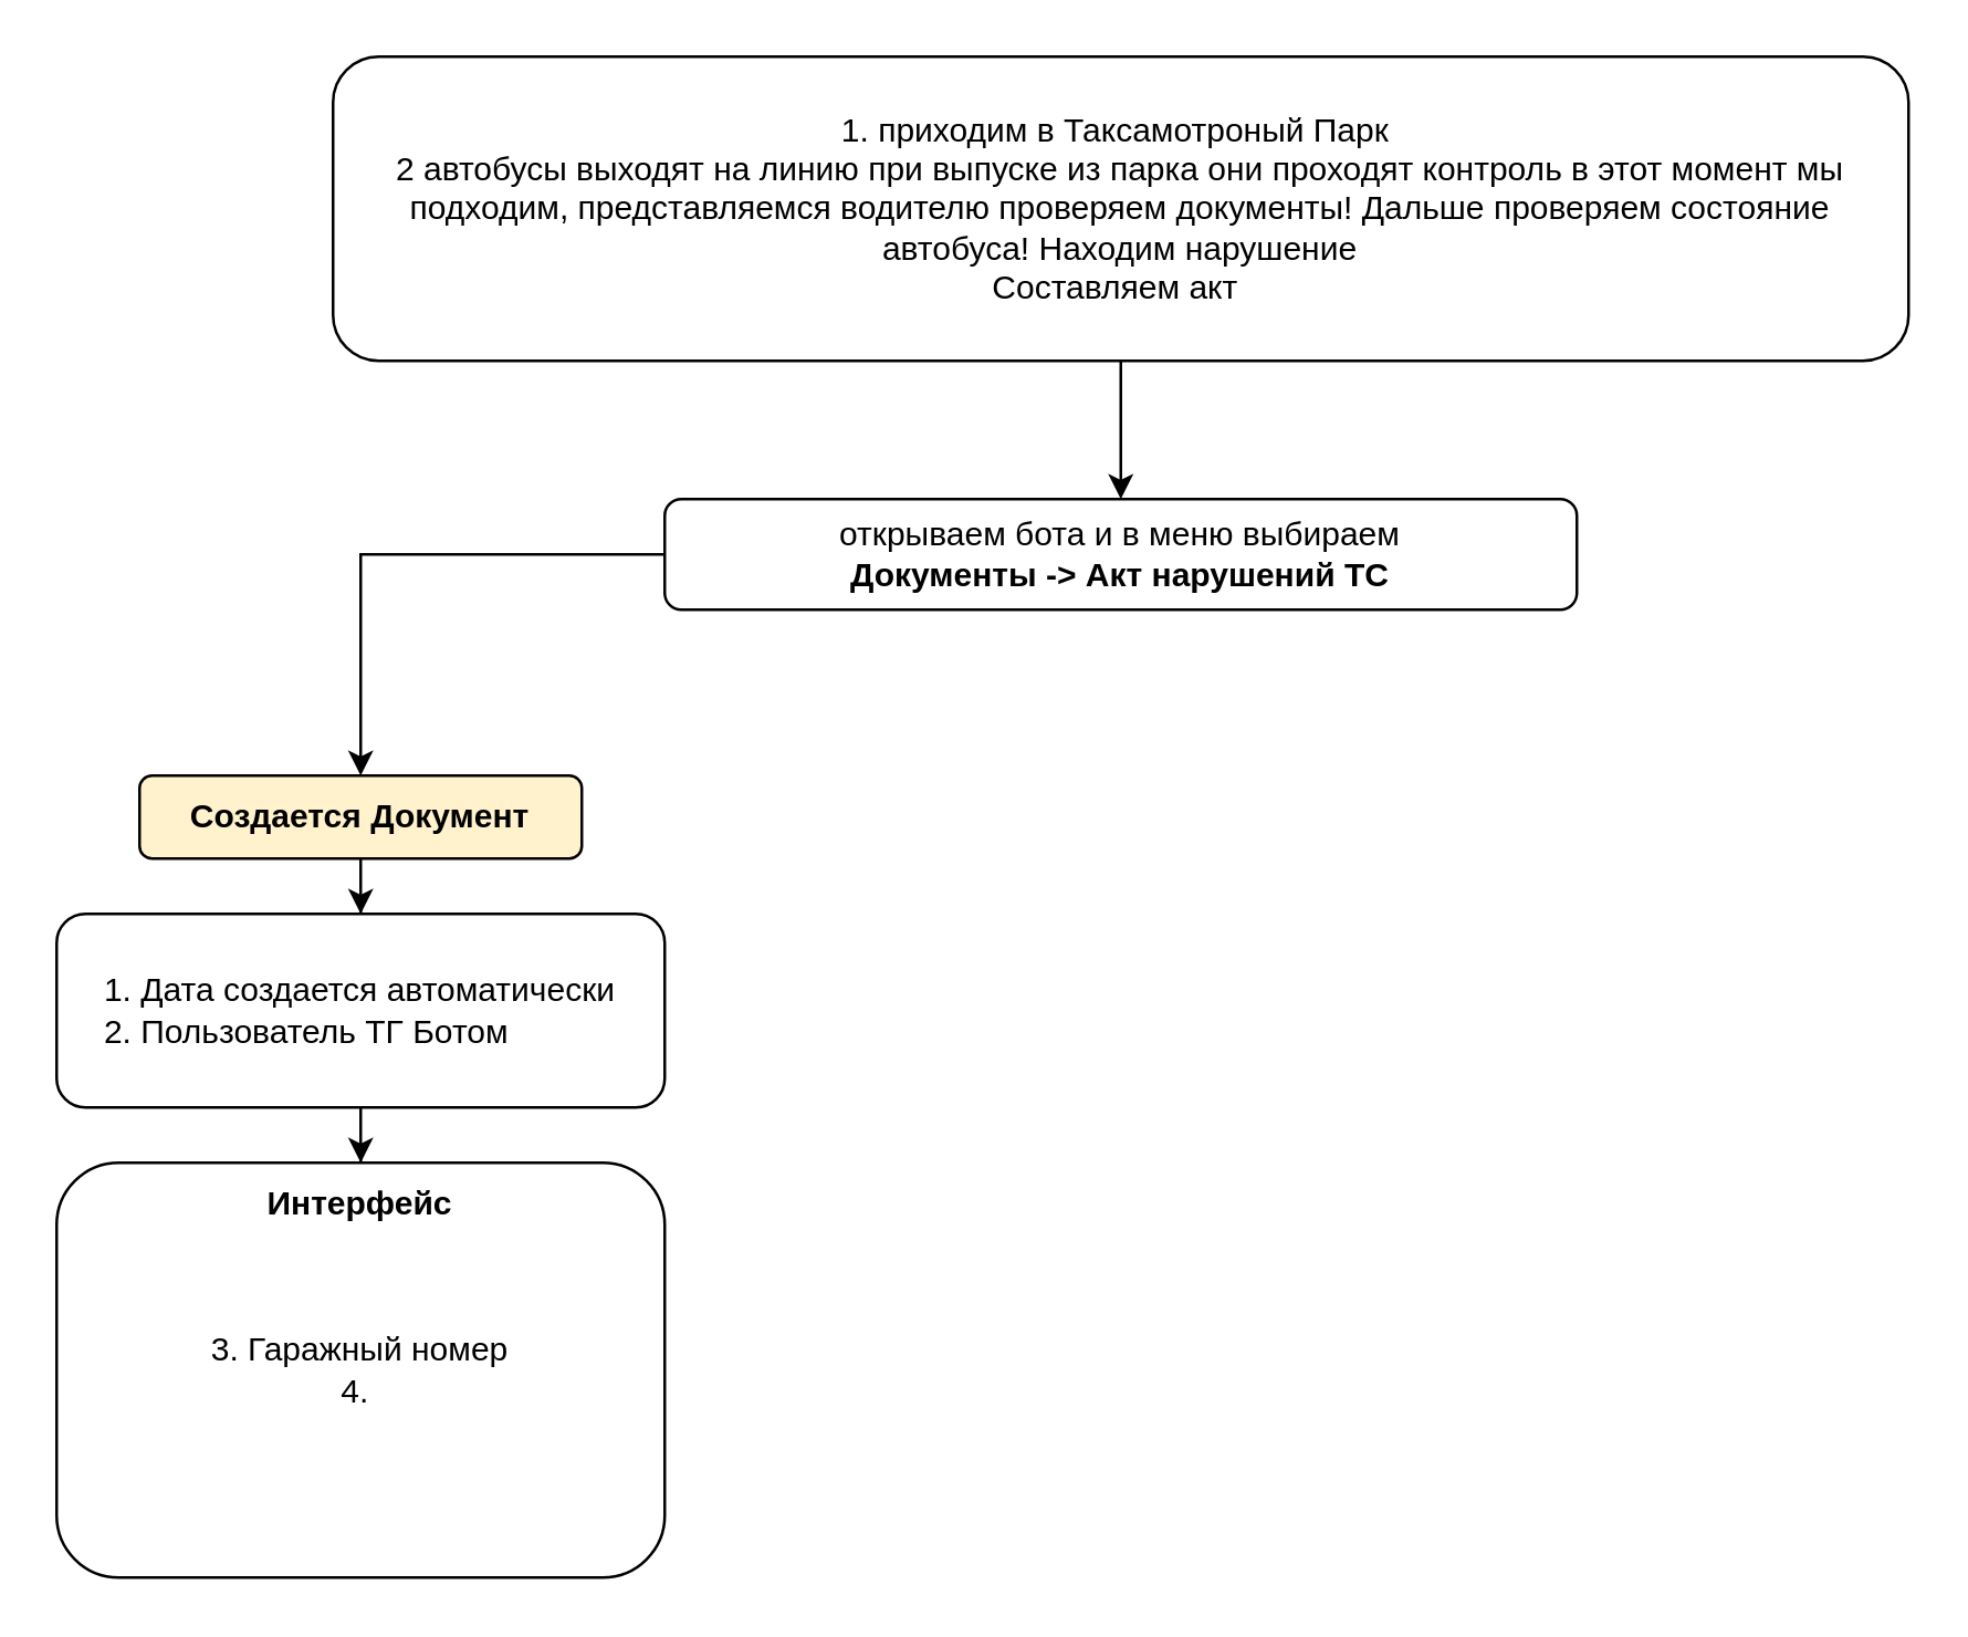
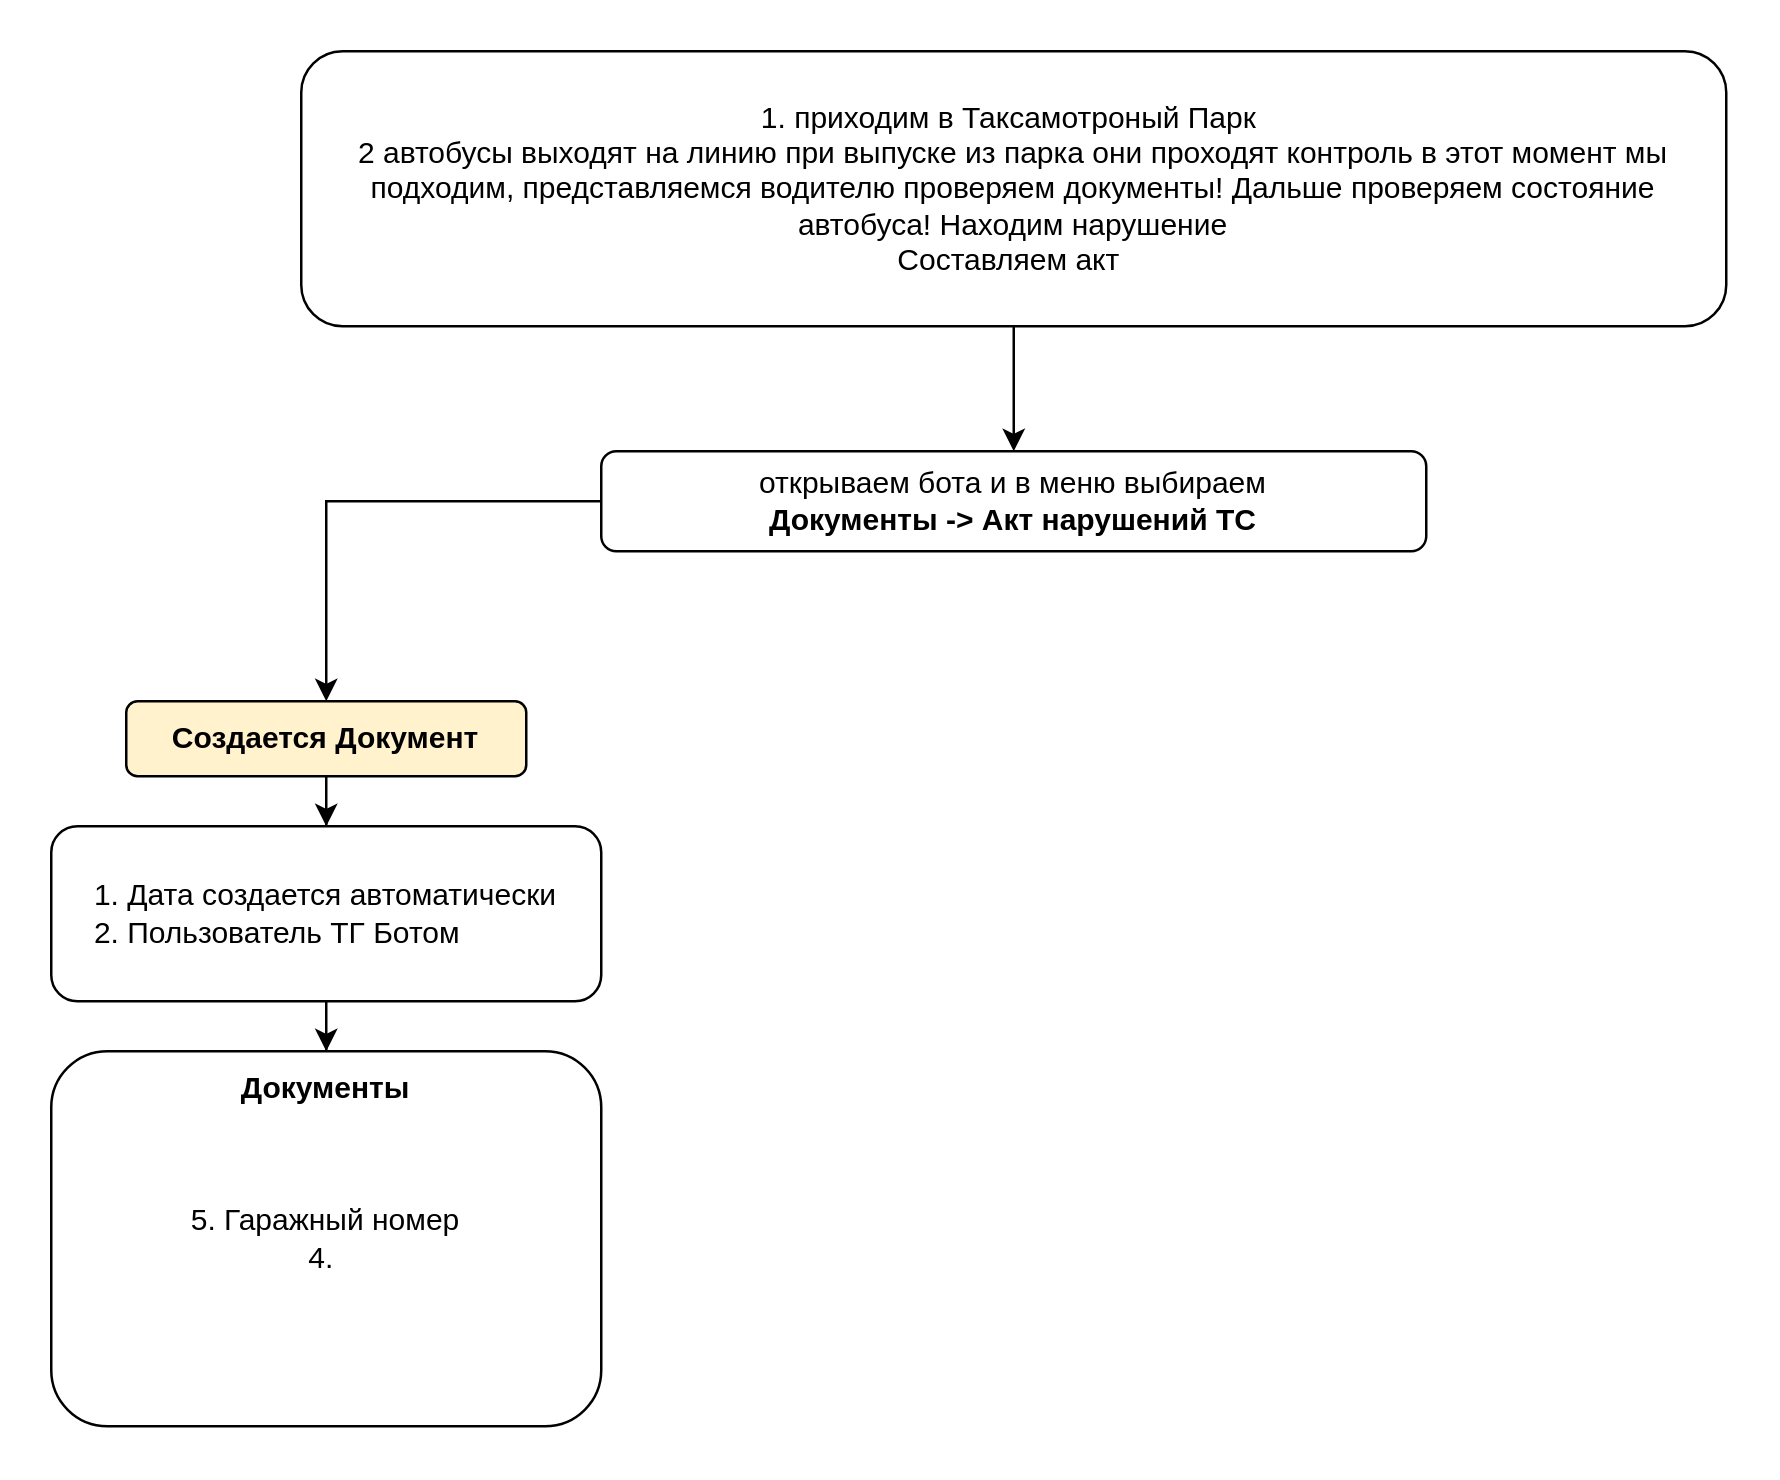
  <mxCell id="0" />
  <mxCell id="1" parent="0" />
  <mxCell id="2" value="" style="edgeStyle=orthogonalEdgeStyle;rounded=0;orthogonalLoop=1;jettySize=auto;html=1;" edge="1" parent="1" source="3" target="5"><mxGeometry relative="1" as="geometry" /></mxCell>
  <mxCell id="3" value="&lt;div&gt;1. приходим в Таксамотроный Парк&amp;nbsp;&lt;/div&gt;&lt;div&gt;2 автобусы выходят на линию при выпуске из парка они проходят контроль в этот момент мы подходим, представляемся водителю проверяем документы! Дальше проверяем состояние автобуса! Находим нарушение&lt;/div&gt;&lt;div&gt;Составляем акт&amp;nbsp;&lt;/div&gt;" style="rounded=1;whiteSpace=wrap;html=1;" vertex="1" parent="1"><mxGeometry x="120" y="20" width="570" height="110" as="geometry" /></mxCell>
  <mxCell id="4" value="" style="edgeStyle=orthogonalEdgeStyle;rounded=0;orthogonalLoop=1;jettySize=auto;html=1;" edge="1" parent="1" source="5" target="7"><mxGeometry relative="1" as="geometry" /></mxCell>
  <mxCell id="5" value="открываем бота и в меню выбираем&lt;br&gt;&lt;b&gt;Документы -&amp;gt; Акт нарушений ТС&lt;/b&gt;" style="whiteSpace=wrap;html=1;rounded=1;" vertex="1" parent="1"><mxGeometry x="240" y="180" width="330" height="40" as="geometry" /></mxCell>
  <mxCell id="6" value="" style="edgeStyle=orthogonalEdgeStyle;rounded=0;orthogonalLoop=1;jettySize=auto;html=1;" edge="1" parent="1" source="7" target="9"><mxGeometry relative="1" as="geometry" /></mxCell>
  <mxCell id="7" value="&lt;b&gt;Создается Документ&lt;/b&gt;" style="whiteSpace=wrap;html=1;rounded=1;fillColor=#fff2cc;" vertex="1" parent="1"><mxGeometry x="50" y="280" width="160" height="30" as="geometry" /></mxCell>
  <mxCell id="8" value="" style="edgeStyle=orthogonalEdgeStyle;rounded=0;orthogonalLoop=1;jettySize=auto;html=1;" edge="1" parent="1" source="9" target="10"><mxGeometry relative="1" as="geometry" /></mxCell>
  <mxCell id="9" value="1. Дата создается автоматически&lt;br&gt;&lt;div style=&quot;text-align: left;&quot;&gt;&lt;span style=&quot;background-color: initial;&quot;&gt;2. Пользователь ТГ Ботом&lt;/span&gt;&lt;/div&gt;" style="whiteSpace=wrap;html=1;rounded=1;" vertex="1" parent="1"><mxGeometry x="20" y="330" width="220" height="70" as="geometry" /></mxCell>
- <mxCell id="10" value="3. Гаражный номер&lt;br&gt;4.&amp;nbsp;" style="whiteSpace=wrap;html=1;rounded=1;" vertex="1" parent="1"><mxGeometry x="20" y="420" width="220" height="150" as="geometry" /></mxCell>
- <mxCell id="11" value="&lt;b&gt;Интерфейс&lt;/b&gt;" style="text;html=1;strokeColor=none;fillColor=none;align=center;verticalAlign=middle;whiteSpace=wrap;rounded=0;" vertex="1" parent="1"><mxGeometry x="100" y="420" width="60" height="30" as="geometry" /></mxCell>
+ <mxCell id="10" value="5. Гаражный номер&lt;br&gt;4.&amp;nbsp;" style="whiteSpace=wrap;html=1;rounded=1;" vertex="1" parent="1"><mxGeometry x="20" y="420" width="220" height="150" as="geometry" /></mxCell>
+ <mxCell id="11" value="&lt;b&gt;Документы&lt;/b&gt;" style="text;html=1;strokeColor=none;fillColor=none;align=center;verticalAlign=middle;whiteSpace=wrap;rounded=0;" vertex="1" parent="1"><mxGeometry x="100" y="420" width="60" height="30" as="geometry" /></mxCell>
